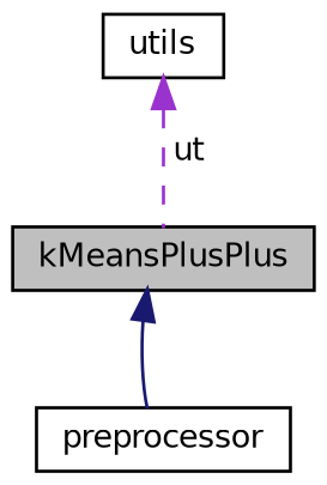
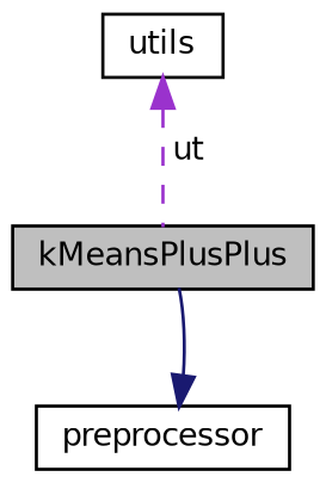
  digraph {
    node [color=black fillcolor=white fontname=Helvetica fontsize=10 shape=record style=filled]
    edge [dir=back fontname=Helvetica fontsize=10 labelfontname=Helvetica labelfontsize=10]
    n1 [fillcolor=grey75 fontcolor=black height=0.2 label=kMeansPlusPlus width=0.4]
    n2 [height=0.2 label=preprocessor width=0.4]
    n3 [height=0.2 label=utils width=0.4]
-   n1 -> n2 [color=midnightblue style=solid]
+   n2 -> n1 [color=midnightblue style=solid]
    n3 -> n1 [color=darkorchid3 label=" ut" style=dashed]
  }
